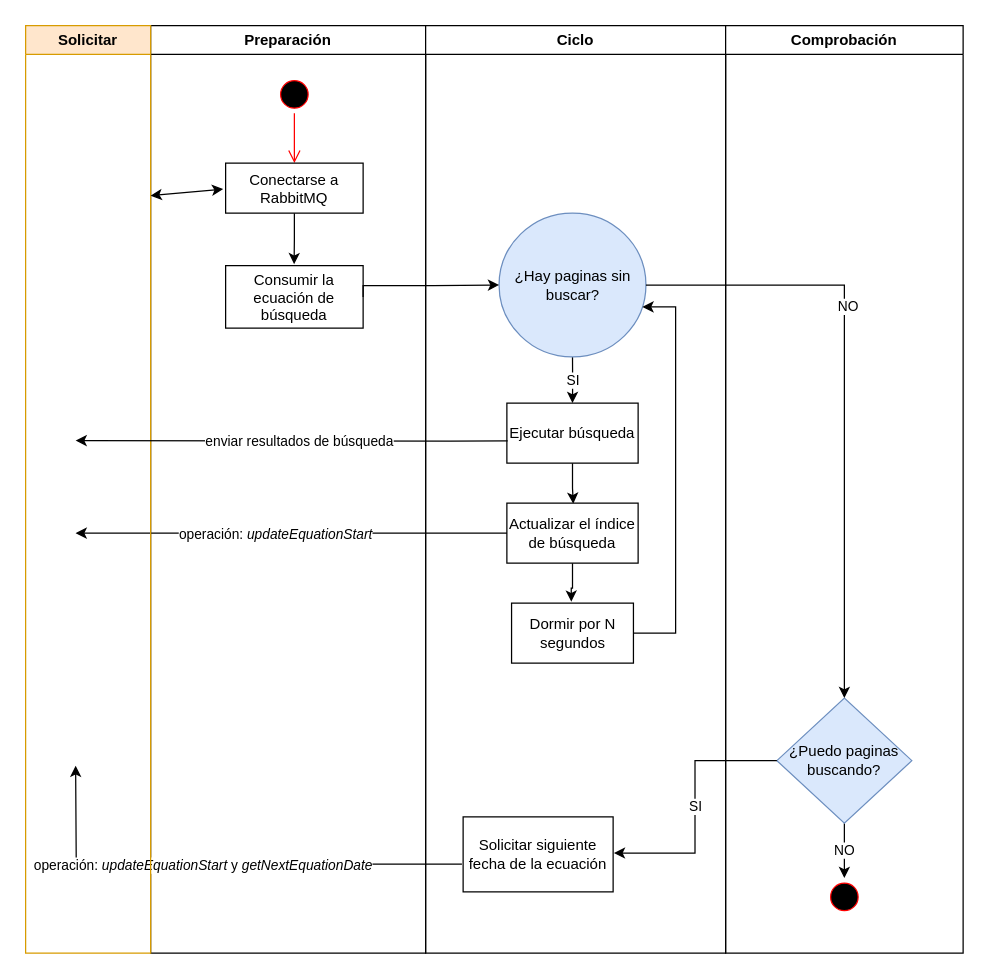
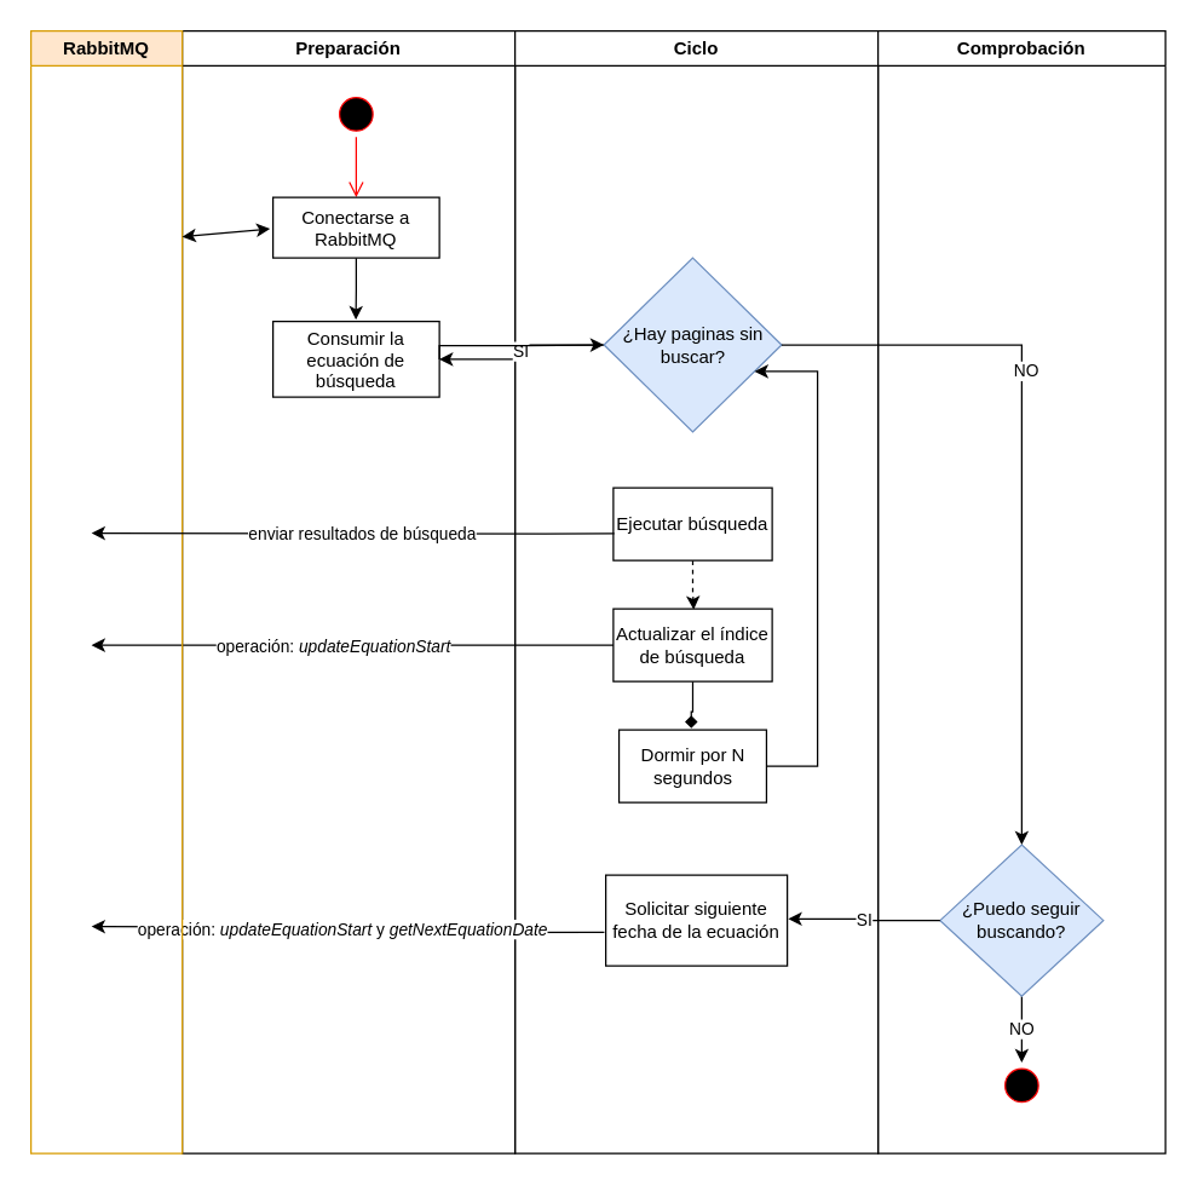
  <mxCell id="0" />
  <mxCell id="1" parent="0" />
  <mxCell id="2" value="Preparación" style="swimlane;whiteSpace=wrap;" parent="1" vertex="1"><mxGeometry x="120" y="20" width="220" height="742" as="geometry" /></mxCell>
  <mxCell id="3" value="" style="ellipse;shape=startState;fillColor=#000000;strokeColor=#ff0000;" parent="2" vertex="1"><mxGeometry x="100" y="40" width="30" height="30" as="geometry" /></mxCell>
  <mxCell id="4" value="" style="edgeStyle=elbowEdgeStyle;elbow=horizontal;verticalAlign=bottom;endArrow=open;endSize=8;strokeColor=#FF0000;endFill=1;rounded=0" parent="2" source="3" target="6" edge="1"><mxGeometry x="100" y="40" as="geometry"><mxPoint x="115" y="110" as="targetPoint" /></mxGeometry></mxCell>
  <mxCell id="5" style="edgeStyle=orthogonalEdgeStyle;rounded=0;orthogonalLoop=1;jettySize=auto;html=1;entryX=0.498;entryY=-0.023;entryDx=0;entryDy=0;entryPerimeter=0;" edge="1" parent="2" source="6" target="7"><mxGeometry relative="1" as="geometry" /></mxCell>
  <mxCell id="6" value="Conectarse a&#10;RabbitMQ" style="" parent="2" vertex="1"><mxGeometry x="60" y="110" width="110" height="40" as="geometry" /></mxCell>
  <mxCell id="7" value="Consumir la&#10;ecuación de&#10;búsqueda" style="" parent="2" vertex="1"><mxGeometry x="60" y="192" width="110" height="50" as="geometry" /></mxCell>
  <mxCell id="8" value="Ciclo" style="swimlane;whiteSpace=wrap;" parent="1" vertex="1"><mxGeometry x="340" y="20" width="240" height="742" as="geometry" /></mxCell>
- <mxCell id="9" value="SI" style="edgeStyle=orthogonalEdgeStyle;rounded=0;orthogonalLoop=1;jettySize=auto;html=1;entryX=0.5;entryY=0;entryDx=0;entryDy=0;entryPerimeter=0;" edge="1" parent="8" source="10" target="12"><mxGeometry relative="1" as="geometry" /></mxCell>
- <mxCell id="10" value="¿Hay paginas sin buscar?" style="ellipse;whiteSpace=wrap;html=1;fillColor=#dae8fc;strokeColor=#6c8ebf;" vertex="1" parent="8"><mxGeometry x="58.75" y="150" width="117.5" height="115" as="geometry" /></mxCell>
- <mxCell id="11" value="" style="edgeStyle=orthogonalEdgeStyle;rounded=0;orthogonalLoop=1;jettySize=auto;html=1;entryX=0.506;entryY=0.01;entryDx=0;entryDy=0;entryPerimeter=0;" edge="1" parent="8" source="12" target="14"><mxGeometry relative="1" as="geometry" /></mxCell>
+ <mxCell id="9" value="SI" style="edgeStyle=orthogonalEdgeStyle;rounded=0;orthogonalLoop=1;jettySize=auto;html=1;" edge="1" parent="8" source="10" target="7"><mxGeometry relative="1" as="geometry" /></mxCell>
+ <mxCell id="10" value="¿Hay paginas sin buscar?" style="rhombus;whiteSpace=wrap;html=1;fillColor=#dae8fc;strokeColor=#6c8ebf;" vertex="1" parent="8"><mxGeometry x="58.75" y="150" width="117.5" height="115" as="geometry" /></mxCell>
+ <mxCell id="11" value="" style="edgeStyle=orthogonalEdgeStyle;rounded=0;orthogonalLoop=1;jettySize=auto;html=1;entryX=0.506;entryY=0.01;entryDx=0;entryDy=0;entryPerimeter=0;dashed=1;" edge="1" parent="8" source="12" target="14"><mxGeometry relative="1" as="geometry" /></mxCell>
  <mxCell id="12" value="Ejecutar búsqueda" style="whiteSpace=wrap;html=1;fillColor=rgb(255, 255, 255);strokeColor=rgb(0, 0, 0);fontColor=rgb(0, 0, 0);" vertex="1" parent="8"><mxGeometry x="65" y="302" width="105" height="48" as="geometry" /></mxCell>
- <mxCell id="13" style="edgeStyle=orthogonalEdgeStyle;rounded=0;orthogonalLoop=1;jettySize=auto;html=1;entryX=0.49;entryY=-0.024;entryDx=0;entryDy=0;entryPerimeter=0;" edge="1" parent="8" source="14" target="18"><mxGeometry relative="1" as="geometry" /></mxCell>
+ <mxCell id="13" style="edgeStyle=orthogonalEdgeStyle;rounded=0;orthogonalLoop=1;jettySize=auto;html=1;entryX=0.49;entryY=-0.024;entryDx=0;entryDy=0;entryPerimeter=0;endArrow=diamond;" edge="1" parent="8" source="14" target="18"><mxGeometry relative="1" as="geometry" /></mxCell>
  <mxCell id="14" value="Actualizar el índice&lt;br&gt;de búsqueda" style="rounded=0;whiteSpace=wrap;html=1;" vertex="1" parent="8"><mxGeometry x="65" y="382" width="105" height="48" as="geometry" /></mxCell>
  <mxCell id="15" style="edgeStyle=orthogonalEdgeStyle;rounded=0;orthogonalLoop=1;jettySize=auto;html=1;exitX=0.001;exitY=0.515;exitDx=0;exitDy=0;exitPerimeter=0;" edge="1" parent="8" source="14"><mxGeometry relative="1" as="geometry"><mxPoint x="-280" y="406" as="targetPoint" /><mxPoint x="60" y="406" as="sourcePoint" /><Array as="points"><mxPoint x="-280" y="406" /></Array></mxGeometry></mxCell>
  <mxCell id="16" value="operación: &lt;i&gt;updateEquationStart&lt;/i&gt;" style="edgeLabel;html=1;align=center;verticalAlign=middle;resizable=0;points=[];" vertex="1" connectable="0" parent="15"><mxGeometry x="0.361" y="1" relative="1" as="geometry"><mxPoint x="49" y="-1" as="offset" /></mxGeometry></mxCell>
  <mxCell id="17" style="edgeStyle=orthogonalEdgeStyle;rounded=0;orthogonalLoop=1;jettySize=auto;html=1;" edge="1" parent="8" source="18" target="10"><mxGeometry relative="1" as="geometry"><Array as="points"><mxPoint x="200" y="486" /><mxPoint x="200" y="225" /></Array></mxGeometry></mxCell>
  <mxCell id="18" value="Dormir&amp;nbsp;por N segundos" style="rounded=0;whiteSpace=wrap;html=1;" vertex="1" parent="8"><mxGeometry x="68.75" y="462" width="97.5" height="48" as="geometry" /></mxCell>
- <mxCell id="19" value="Solicitar siguiente fecha de la ecuación" style="rounded=0;whiteSpace=wrap;html=1;" vertex="1" parent="8"><mxGeometry x="30" y="633" width="120" height="60" as="geometry" /></mxCell>
+ <mxCell id="19" value="Solicitar siguiente fecha de la ecuación" style="rounded=0;whiteSpace=wrap;html=1;" vertex="1" parent="8"><mxGeometry x="60" y="558" width="120" height="60" as="geometry" /></mxCell>
  <mxCell id="20" style="edgeStyle=orthogonalEdgeStyle;rounded=0;orthogonalLoop=1;jettySize=auto;html=1;exitX=-0.008;exitY=0.631;exitDx=0;exitDy=0;exitPerimeter=0;" edge="1" parent="8" source="19"><mxGeometry relative="1" as="geometry"><mxPoint x="-280" y="592" as="targetPoint" /><mxPoint x="120" y="662" as="sourcePoint" /></mxGeometry></mxCell>
  <mxCell id="21" value="operación: &lt;i&gt;updateEquationStart &lt;/i&gt;y &lt;i&gt;getNextEquationDate&lt;/i&gt;" style="edgeLabel;html=1;align=center;verticalAlign=middle;resizable=0;points=[];" vertex="1" connectable="0" parent="20"><mxGeometry x="0.389" y="1" relative="1" as="geometry"><mxPoint x="61" as="offset" /></mxGeometry></mxCell>
- <mxCell id="22" value="Solicitar" style="swimlane;whiteSpace=wrap;fillColor=#ffe6cc;strokeColor=#d79b00;" vertex="1" parent="1"><mxGeometry x="20" y="20" width="100" height="742" as="geometry" /></mxCell>
+ <mxCell id="22" value="RabbitMQ" style="swimlane;whiteSpace=wrap;fillColor=#ffe6cc;strokeColor=#d79b00;" vertex="1" parent="1"><mxGeometry x="20" y="20" width="100" height="742" as="geometry" /></mxCell>
  <mxCell id="23" value="" style="endArrow=classic;startArrow=classic;html=1;rounded=0;entryX=-0.018;entryY=0.52;entryDx=0;entryDy=0;entryPerimeter=0;" edge="1" parent="1" target="6"><mxGeometry width="50" height="50" relative="1" as="geometry"><mxPoint x="120" y="156" as="sourcePoint" /><mxPoint x="510" y="242" as="targetPoint" /></mxGeometry></mxCell>
  <mxCell id="24" style="edgeStyle=orthogonalEdgeStyle;rounded=0;orthogonalLoop=1;jettySize=auto;html=1;entryX=0;entryY=0.5;entryDx=0;entryDy=0;" edge="1" parent="1" target="10"><mxGeometry relative="1" as="geometry"><mxPoint x="290" y="237" as="sourcePoint" /><Array as="points"><mxPoint x="290" y="228" /><mxPoint x="346" y="228" /></Array></mxGeometry></mxCell>
  <mxCell id="25" style="edgeStyle=orthogonalEdgeStyle;rounded=0;orthogonalLoop=1;jettySize=auto;html=1;exitX=0.006;exitY=0.631;exitDx=0;exitDy=0;exitPerimeter=0;" edge="1" parent="1" source="12"><mxGeometry relative="1" as="geometry"><mxPoint x="60" y="352" as="targetPoint" /><mxPoint x="400" y="352" as="sourcePoint" /><Array as="points"><mxPoint x="360" y="352" /></Array></mxGeometry></mxCell>
  <mxCell id="26" value="enviar resultados de búsqueda" style="edgeLabel;html=1;align=center;verticalAlign=middle;resizable=0;points=[];" vertex="1" connectable="0" parent="25"><mxGeometry x="-0.138" y="-2" relative="1" as="geometry"><mxPoint x="-18" y="2" as="offset" /></mxGeometry></mxCell>
  <mxCell id="27" value="Comprobación" style="swimlane;whiteSpace=wrap;" vertex="1" parent="1"><mxGeometry x="580" y="20" width="190" height="742" as="geometry" /></mxCell>
  <mxCell id="28" value="NO" style="edgeStyle=orthogonalEdgeStyle;rounded=0;orthogonalLoop=1;jettySize=auto;html=1;entryX=0.5;entryY=0;entryDx=0;entryDy=0;" edge="1" parent="27" source="29" target="30"><mxGeometry relative="1" as="geometry" /></mxCell>
- <mxCell id="29" value="¿Puedo paginas buscando?" style="rhombus;whiteSpace=wrap;html=1;direction=south;fillColor=#dae8fc;strokeColor=#6c8ebf;" vertex="1" parent="27"><mxGeometry x="41" y="538" width="108" height="100" as="geometry" /></mxCell>
+ <mxCell id="29" value="¿Puedo seguir buscando?" style="rhombus;whiteSpace=wrap;html=1;direction=south;fillColor=#dae8fc;strokeColor=#6c8ebf;" vertex="1" parent="27"><mxGeometry x="41" y="538" width="108" height="100" as="geometry" /></mxCell>
  <mxCell id="30" value="" style="ellipse;shape=startState;fillColor=#000000;strokeColor=#ff0000;" vertex="1" parent="27"><mxGeometry x="80" y="682" width="30" height="30" as="geometry" /></mxCell>
  <mxCell id="31" style="edgeStyle=orthogonalEdgeStyle;rounded=0;orthogonalLoop=1;jettySize=auto;html=1;entryX=0;entryY=0.5;entryDx=0;entryDy=0;" edge="1" parent="1" source="10" target="29"><mxGeometry relative="1" as="geometry"><mxPoint x="670" y="552" as="targetPoint" /></mxGeometry></mxCell>
  <mxCell id="32" value="NO" style="edgeLabel;html=1;align=center;verticalAlign=middle;resizable=0;points=[];" vertex="1" connectable="0" parent="31"><mxGeometry x="-0.282" y="2" relative="1" as="geometry"><mxPoint as="offset" /></mxGeometry></mxCell>
  <mxCell id="33" value="SI" style="edgeStyle=orthogonalEdgeStyle;rounded=0;orthogonalLoop=1;jettySize=auto;html=1;entryX=1.005;entryY=0.483;entryDx=0;entryDy=0;entryPerimeter=0;" edge="1" parent="1" source="29" target="19"><mxGeometry relative="1" as="geometry" /></mxCell>
